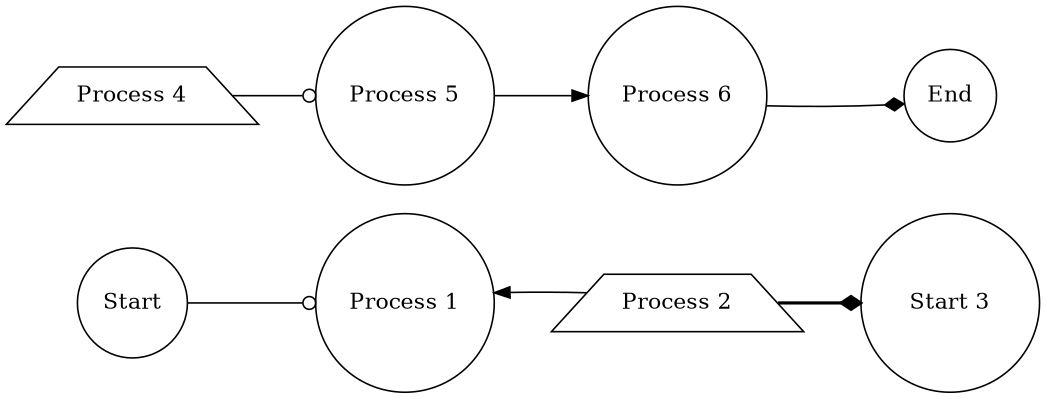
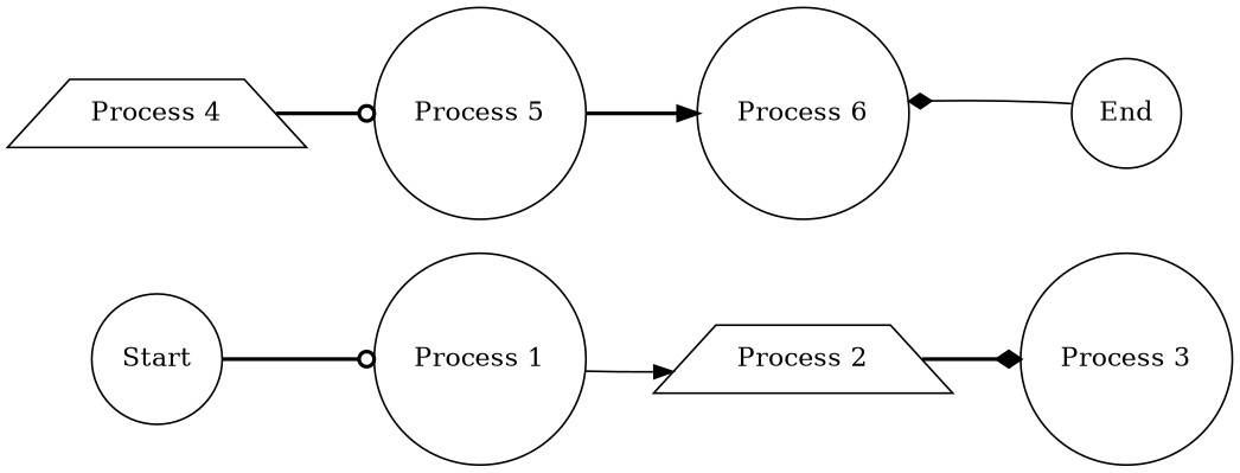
  digraph {
    rankdir=LR
    node [shape=circle]
    edge [arrowhead=odot style=bold]
    n1 [label=Start]
    n2 [label="Process 1"]
    n3 [label="Process 2" shape=trapezium]
-   n4 [label="Start 3"]
+   n4 [label="Process 3"]
    n5 [label="Process 4" shape=trapezium]
    n6 [label="Process 5"]
    n7 [label="Process 6"]
    n8 [label=End]
-   n1 -> n2 [style=solid]
-   n3 -> n2 [arrowhead=normal style=solid]
+   n1 -> n2
+   n2 -> n3 [arrowhead=normal style=solid]
    n3 -> n4 [arrowhead=diamond]
-   n5 -> n6 [style=solid]
-   n6 -> n7 [arrowhead=normal style=solid]
-   n7 -> n8 [arrowhead=diamond style=solid]
+   n5 -> n6
+   n6 -> n7 [arrowhead=normal]
+   n8 -> n7 [arrowhead=diamond style=solid]
  }
